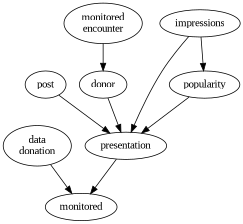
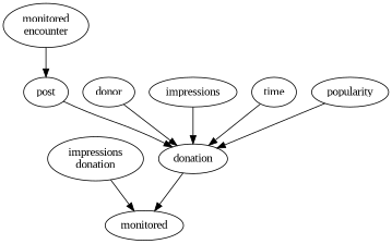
  digraph {
    fontname="Liberation Serif"
    node [fontname="Liberation Serif"]
    edge [fontname="Liberation Serif"]
-   n1 [label="data\ndonation"]
+   n1 [label="impressions\ndonation"]
    n2 [label=monitored]
    n3 [label="monitored\nencounter"]
    post
-   n5 [label=presentation]
+   n5 [label=donation]
    donor
    impressions
+   time
    popularity
    subgraph sub_1 {
      n1
      n2
    }
    subgraph sub_2 {
      n3
      post
    }
    subgraph sub_3 {
      n2
      post
      n5
      donor
      impressions
+     time
      popularity
    }
    n1 -> n2
-   n3 -> donor
+   n3 -> post
    post -> n5
    n5 -> n2
    donor -> n5
    impressions -> n5
-   impressions -> popularity
+   time -> n5
    popularity -> n5
  }
